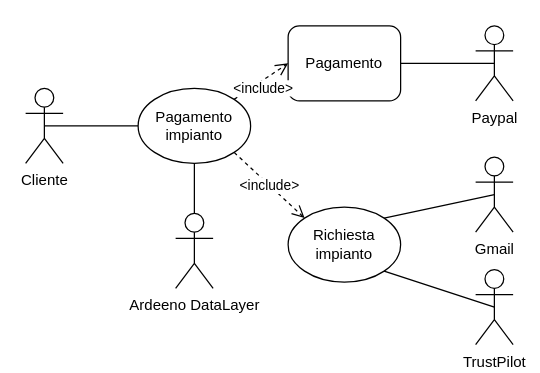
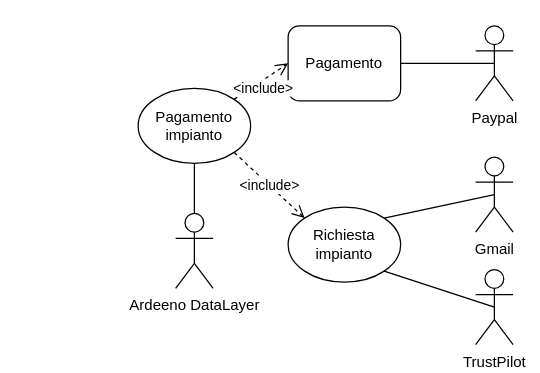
  <mxCell id="0" />
  <mxCell id="1" parent="0" />
- <mxCell id="2" value="Cliente" style="shape=umlActor;verticalLabelPosition=bottom;verticalAlign=top;html=1;outlineConnect=0;perimeterSpacing=14;" parent="1" vertex="1"><mxGeometry x="20" y="70" width="30" height="60" as="geometry" /></mxCell>
- <mxCell id="3" style="rounded=0;orthogonalLoop=1;jettySize=auto;html=1;exitX=0;exitY=0.5;exitDx=0;exitDy=0;endArrow=none;endFill=0;entryX=0.5;entryY=0.5;entryDx=0;entryDy=0;entryPerimeter=0;" parent="1" source="4" target="2" edge="1"><mxGeometry relative="1" as="geometry"><mxPoint x="-80" y="110" as="targetPoint" /></mxGeometry></mxCell>
  <mxCell id="4" value="Pagamento impianto" style="ellipse;whiteSpace=wrap;html=1;fillColor=#FFFFFF;gradientColor=none;strokeColor=#000000;strokeWidth=1;" parent="1" vertex="1"><mxGeometry x="110" y="70" width="90" height="60" as="geometry" /></mxCell>
  <mxCell id="5" value="Richiesta impianto" style="ellipse;whiteSpace=wrap;html=1;fillColor=#FFFFFF;strokeColor=#000000;" parent="1" vertex="1"><mxGeometry x="230" y="165" width="90" height="60" as="geometry" /></mxCell>
  <mxCell id="6" style="edgeStyle=none;rounded=0;orthogonalLoop=1;jettySize=auto;html=1;exitX=0.5;exitY=0;exitDx=0;exitDy=0;exitPerimeter=0;entryX=0.5;entryY=1;entryDx=0;entryDy=0;endArrow=none;endFill=0;endSize=10;" parent="1" source="7" target="4" edge="1"><mxGeometry relative="1" as="geometry"><mxPoint x="155" y="130" as="targetPoint" /></mxGeometry></mxCell>
  <mxCell id="7" value="Ardeeno DataLayer" style="shape=umlActor;verticalLabelPosition=bottom;verticalAlign=top;html=1;outlineConnect=0;" parent="1" vertex="1"><mxGeometry x="140" y="170" width="30" height="60" as="geometry" /></mxCell>
  <mxCell id="8" style="edgeStyle=none;rounded=0;orthogonalLoop=1;jettySize=auto;html=1;exitX=0.5;exitY=0.5;exitDx=0;exitDy=0;exitPerimeter=0;entryX=1;entryY=0;entryDx=0;entryDy=0;endArrow=none;endFill=0;" parent="1" source="9" target="5" edge="1"><mxGeometry relative="1" as="geometry"><mxPoint x="470" y="150" as="targetPoint" /></mxGeometry></mxCell>
  <mxCell id="9" value="Gmail" style="shape=umlActor;verticalLabelPosition=bottom;verticalAlign=top;html=1;outlineConnect=0;" parent="1" vertex="1"><mxGeometry x="380" y="125" width="30" height="60" as="geometry" /></mxCell>
  <mxCell id="10" style="edgeStyle=none;rounded=0;orthogonalLoop=1;jettySize=auto;html=1;exitX=0.5;exitY=0.5;exitDx=0;exitDy=0;exitPerimeter=0;entryX=1;entryY=1;entryDx=0;entryDy=0;endArrow=none;endFill=0;" parent="1" source="11" target="5" edge="1"><mxGeometry relative="1" as="geometry"><mxPoint x="470" y="250" as="targetPoint" /></mxGeometry></mxCell>
  <mxCell id="11" value="TrustPilot" style="shape=umlActor;verticalLabelPosition=bottom;verticalAlign=top;html=1;outlineConnect=0;" parent="1" vertex="1"><mxGeometry x="380" y="215" width="30" height="60" as="geometry" /></mxCell>
  <mxCell id="12" style="rounded=0;orthogonalLoop=1;jettySize=auto;html=1;exitX=0.5;exitY=0.5;exitDx=0;exitDy=0;exitPerimeter=0;entryX=1;entryY=0.5;entryDx=0;entryDy=0;endArrow=none;endFill=0;endSize=10;" parent="1" source="13" target="14" edge="1"><mxGeometry relative="1" as="geometry" /></mxCell>
  <mxCell id="13" value="Paypal" style="shape=umlActor;verticalLabelPosition=bottom;verticalAlign=top;html=1;outlineConnect=0;" parent="1" vertex="1"><mxGeometry x="380" y="20" width="30" height="60" as="geometry" /></mxCell>
  <mxCell id="14" value="Pagamento" style="whiteSpace=wrap;html=1;resizeWidth=0;rounded=1;" parent="1" vertex="1"><mxGeometry x="230" y="20" width="90" height="60" as="geometry" /></mxCell>
  <mxCell id="15" value="&amp;lt;include&amp;gt;" style="endArrow=open;endSize=8;endFill=0;html=1;rounded=0;dashed=1;exitX=1;exitY=0;exitDx=0;exitDy=0;entryX=0;entryY=0.5;entryDx=0;entryDy=0;startSize=0;" parent="1" source="4" target="14" edge="1"><mxGeometry x="-0.069" y="-6" width="160" relative="1" as="geometry"><mxPoint x="360" y="170" as="sourcePoint" /><mxPoint x="250" y="270" as="targetPoint" /><Array as="points"><mxPoint x="200" y="70" /></Array><mxPoint as="offset" /></mxGeometry></mxCell>
  <mxCell id="16" value="&amp;lt;include&amp;gt;" style="endArrow=open;endSize=8;endFill=0;html=1;rounded=0;dashed=1;entryX=0;entryY=0;entryDx=0;entryDy=0;exitX=1;exitY=1;exitDx=0;exitDy=0;startSize=0;" parent="1" source="4" target="5" edge="1"><mxGeometry width="160" relative="1" as="geometry"><mxPoint x="346.82" y="191.213" as="sourcePoint" /><mxPoint x="370" y="260" as="targetPoint" /></mxGeometry></mxCell>
